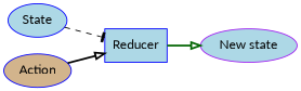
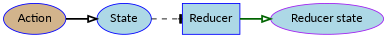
  digraph {
    fontname=Lato
    rankdir=LR
    node [color=blue fillcolor=lightblue fontname=Lato style=filled]
    edge [arrowhead=onormal color=black fontname=Lato style=bold]
    Reducer [shape=box]
-   n2 [color=purple label="New state"]
+   n2 [color=purple label="Reducer state"]
    State
    Action [fillcolor=tan]
    Reducer -> n2 [color=darkgreen]
    State -> Reducer [arrowhead=tee style=dashed]
-   Action -> Reducer
+   Action -> State
  }
